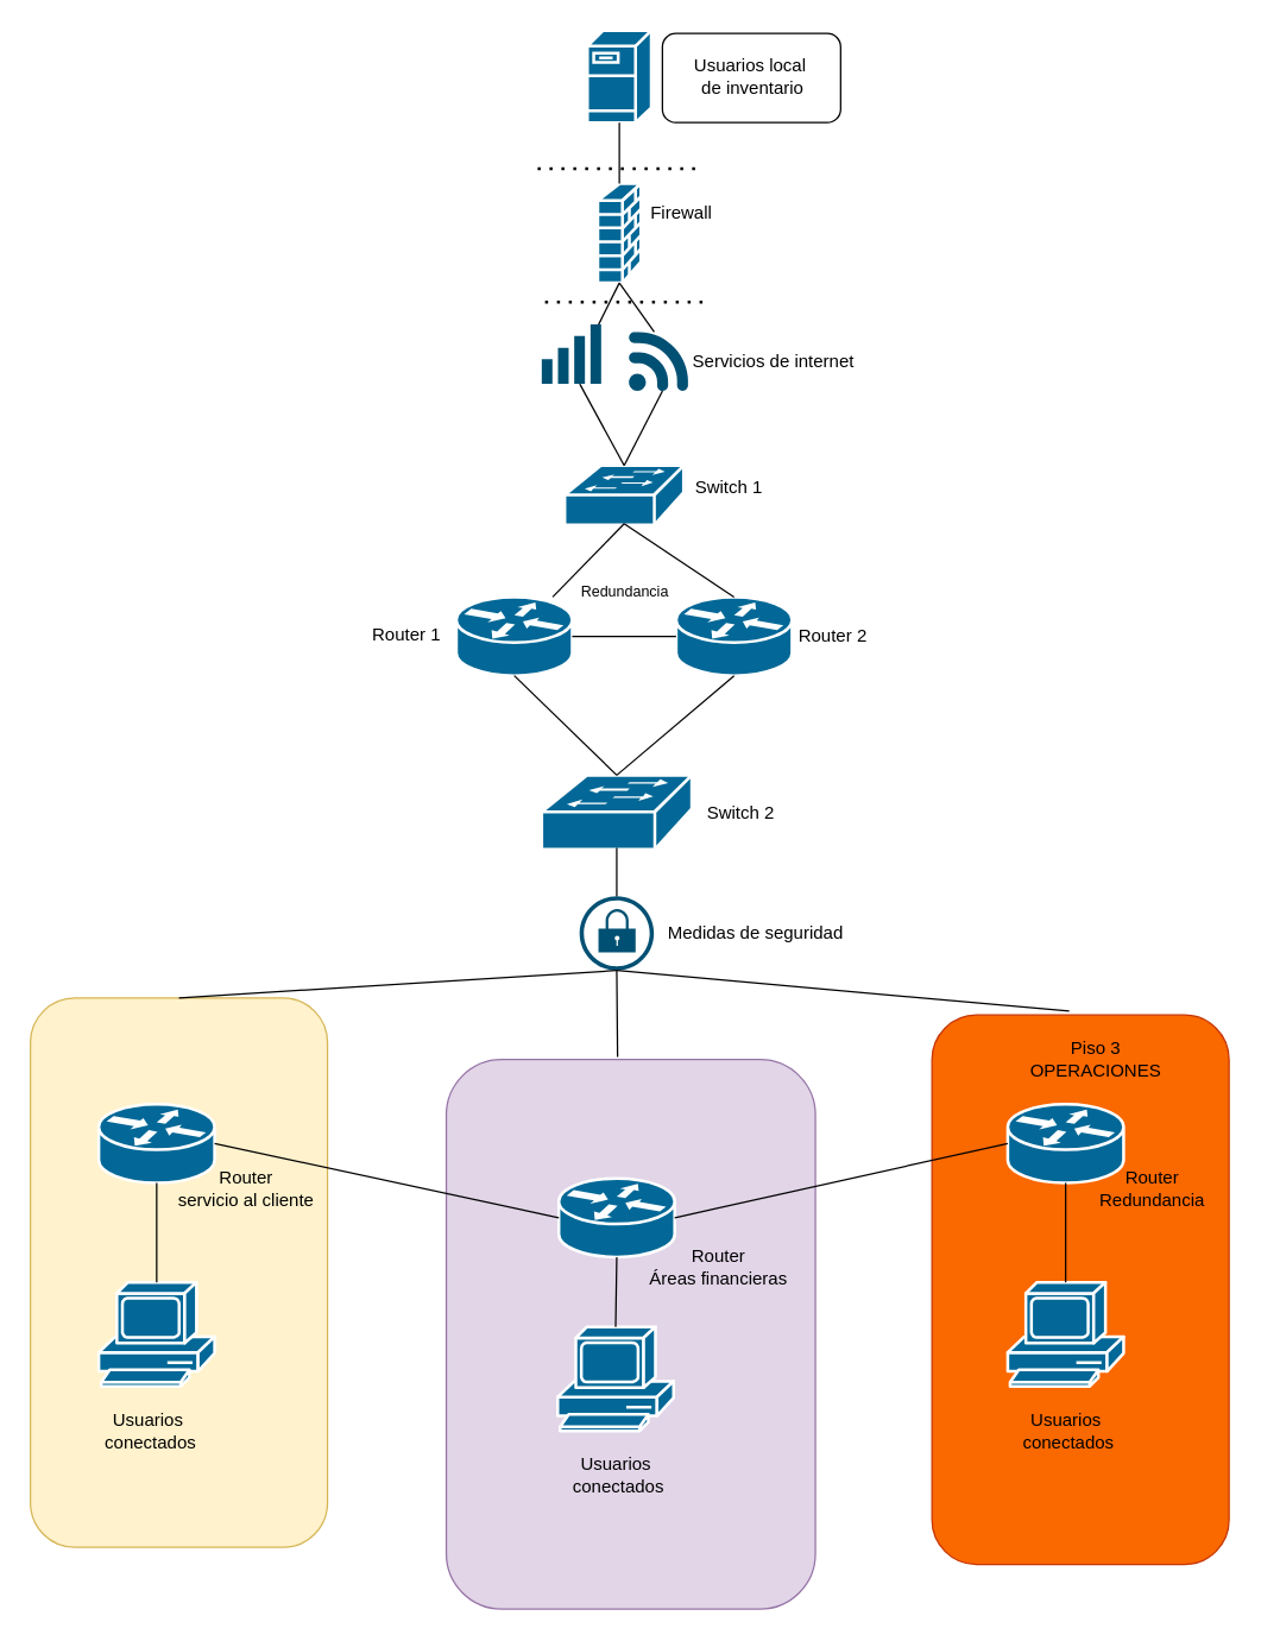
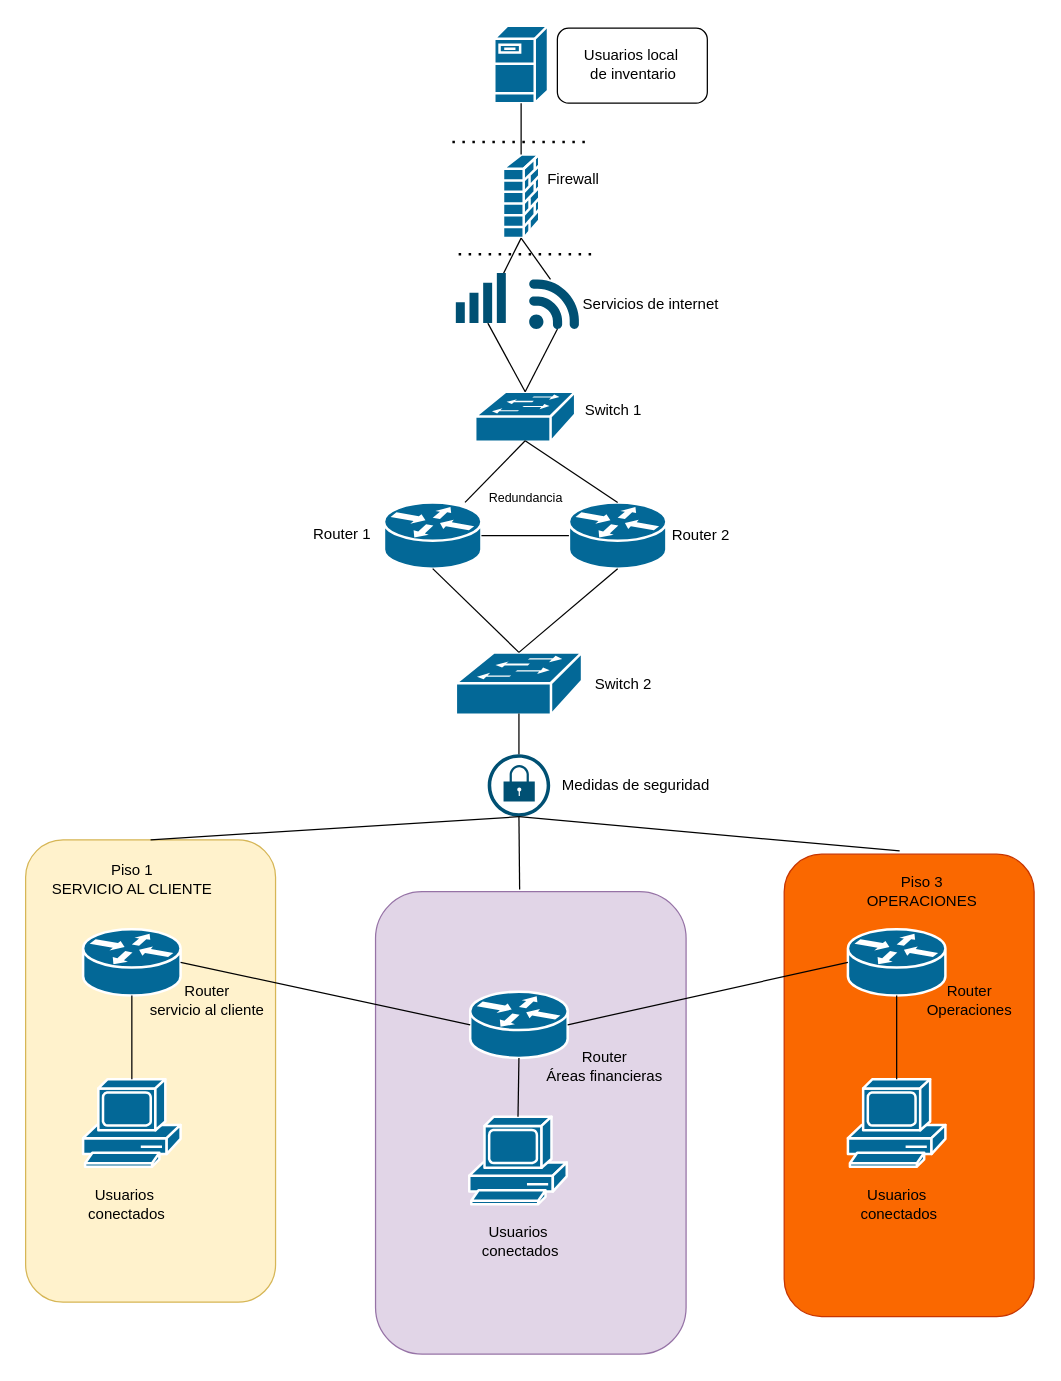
  <mxCell id="0" />
  <mxCell id="1" parent="0" />
  <mxCell id="2" value="" style="rounded=1;whiteSpace=wrap;html=1;fillColor=#fa6800;fontColor=#000000;strokeColor=#C73500;" vertex="1" parent="1"><mxGeometry x="627" y="683" width="200" height="370" as="geometry" /></mxCell>
  <mxCell id="3" value="" style="rounded=1;whiteSpace=wrap;html=1;fillColor=#e1d5e7;strokeColor=#9673a6;" vertex="1" parent="1"><mxGeometry x="300" y="713" width="248.5" height="370" as="geometry" /></mxCell>
  <mxCell id="4" value="" style="rounded=1;whiteSpace=wrap;html=1;fillColor=#fff2cc;strokeColor=#d6b656;" vertex="1" parent="1"><mxGeometry x="20" y="671.5" width="200" height="370" as="geometry" /></mxCell>
  <mxCell id="5" value="" style="rounded=1;whiteSpace=wrap;html=1;" vertex="1" parent="1"><mxGeometry x="445.5" y="22" width="120" height="60" as="geometry" /></mxCell>
  <mxCell id="6" value="" style="shape=mxgraph.cisco.servers.fileserver;sketch=0;html=1;pointerEvents=1;dashed=0;fillColor=#036897;strokeColor=#ffffff;strokeWidth=2;verticalLabelPosition=bottom;verticalAlign=top;align=center;outlineConnect=0;" vertex="1" parent="1"><mxGeometry x="395" y="20" width="43" height="62" as="geometry" /></mxCell>
  <mxCell id="7" value="Usuarios local&amp;nbsp;&lt;div&gt;de inventario&lt;/div&gt;" style="text;html=1;align=center;verticalAlign=middle;resizable=0;points=[];autosize=1;strokeColor=none;fillColor=none;" vertex="1" parent="1"><mxGeometry x="455.5" y="31" width="100" height="40" as="geometry" /></mxCell>
  <mxCell id="8" value="" style="shape=mxgraph.cisco.switches.workgroup_switch;sketch=0;html=1;pointerEvents=1;dashed=0;fillColor=#036897;strokeColor=#ffffff;strokeWidth=2;verticalLabelPosition=bottom;verticalAlign=top;align=center;outlineConnect=0;" vertex="1" parent="1"><mxGeometry x="379.75" y="313" width="80" height="40" as="geometry" /></mxCell>
  <mxCell id="9" value="" style="shape=mxgraph.cisco.security.firewall;sketch=0;html=1;pointerEvents=1;dashed=0;fillColor=#036897;strokeColor=#ffffff;strokeWidth=2;verticalLabelPosition=bottom;verticalAlign=top;align=center;outlineConnect=0;" vertex="1" parent="1"><mxGeometry x="402" y="123" width="29" height="67" as="geometry" /></mxCell>
  <mxCell id="10" value="Firewall" style="text;html=1;align=center;verticalAlign=middle;resizable=0;points=[];autosize=1;strokeColor=none;fillColor=none;" vertex="1" parent="1"><mxGeometry x="428" y="128" width="60" height="30" as="geometry" /></mxCell>
  <mxCell id="11" value="Switch 1" style="text;html=1;align=center;verticalAlign=middle;resizable=0;points=[];autosize=1;strokeColor=none;fillColor=none;" vertex="1" parent="1"><mxGeometry x="454.75" y="313" width="70" height="30" as="geometry" /></mxCell>
  <mxCell id="12" value="" style="shape=mxgraph.cisco.routers.router;sketch=0;html=1;pointerEvents=1;dashed=0;fillColor=#036897;strokeColor=#ffffff;strokeWidth=2;verticalLabelPosition=bottom;verticalAlign=top;align=center;outlineConnect=0;" vertex="1" parent="1"><mxGeometry x="454.75" y="401.5" width="78" height="53" as="geometry" /></mxCell>
  <mxCell id="13" value="" style="shape=mxgraph.cisco.routers.router;sketch=0;html=1;pointerEvents=1;dashed=0;fillColor=#036897;strokeColor=#ffffff;strokeWidth=2;verticalLabelPosition=bottom;verticalAlign=top;align=center;outlineConnect=0;" vertex="1" parent="1"><mxGeometry x="306.75" y="401.5" width="78" height="53" as="geometry" /></mxCell>
  <mxCell id="14" value="" style="endArrow=none;html=1;rounded=0;exitX=0.5;exitY=0;exitDx=0;exitDy=0;exitPerimeter=0;entryX=0.5;entryY=0.98;entryDx=0;entryDy=0;entryPerimeter=0;" edge="1" parent="1" source="12" target="8"><mxGeometry width="50" height="50" relative="1" as="geometry"><mxPoint x="414.75" y="411.5" as="sourcePoint" /><mxPoint x="464.75" y="361.5" as="targetPoint" /></mxGeometry></mxCell>
  <mxCell id="15" value="" style="endArrow=none;html=1;rounded=0;entryX=0.5;entryY=0.98;entryDx=0;entryDy=0;entryPerimeter=0;" edge="1" parent="1" source="13" target="8"><mxGeometry width="50" height="50" relative="1" as="geometry"><mxPoint x="264.75" y="451.5" as="sourcePoint" /><mxPoint x="314.75" y="401.5" as="targetPoint" /></mxGeometry></mxCell>
  <mxCell id="16" value="Router 1" style="text;html=1;align=center;verticalAlign=middle;resizable=0;points=[];autosize=1;strokeColor=none;fillColor=none;" vertex="1" parent="1"><mxGeometry x="238.25" y="411.5" width="70" height="30" as="geometry" /></mxCell>
  <mxCell id="17" value="Router 2" style="text;html=1;align=center;verticalAlign=middle;resizable=0;points=[];autosize=1;strokeColor=none;fillColor=none;" vertex="1" parent="1"><mxGeometry x="524.75" y="413" width="70" height="30" as="geometry" /></mxCell>
  <mxCell id="18" value="&lt;font style=&quot;font-size: 10px;&quot;&gt;Redundancia&lt;/font&gt;" style="text;html=1;align=center;verticalAlign=middle;resizable=0;points=[];autosize=1;strokeColor=none;fillColor=none;" vertex="1" parent="1"><mxGeometry x="379.75" y="383" width="80" height="30" as="geometry" /></mxCell>
  <mxCell id="19" value="" style="endArrow=none;html=1;rounded=0;entryX=0;entryY=0.5;entryDx=0;entryDy=0;entryPerimeter=0;exitX=1;exitY=0.5;exitDx=0;exitDy=0;exitPerimeter=0;" edge="1" parent="1" source="13" target="12"><mxGeometry width="50" height="50" relative="1" as="geometry"><mxPoint x="264.75" y="451.5" as="sourcePoint" /><mxPoint x="314.75" y="401.5" as="targetPoint" /></mxGeometry></mxCell>
  <mxCell id="20" value="" style="shape=mxgraph.cisco.switches.workgroup_switch;sketch=0;html=1;pointerEvents=1;dashed=0;fillColor=#036897;strokeColor=#ffffff;strokeWidth=2;verticalLabelPosition=bottom;verticalAlign=top;align=center;outlineConnect=0;" vertex="1" parent="1"><mxGeometry x="364.25" y="521.5" width="101" height="50" as="geometry" /></mxCell>
  <mxCell id="21" value="" style="endArrow=none;html=1;rounded=0;entryX=0.5;entryY=1;entryDx=0;entryDy=0;entryPerimeter=0;exitX=0.5;exitY=0;exitDx=0;exitDy=0;exitPerimeter=0;" edge="1" parent="1" source="20" target="12"><mxGeometry width="50" height="50" relative="1" as="geometry"><mxPoint x="264.75" y="541.5" as="sourcePoint" /><mxPoint x="314.75" y="491.5" as="targetPoint" /></mxGeometry></mxCell>
  <mxCell id="22" value="" style="endArrow=none;html=1;rounded=0;entryX=0.5;entryY=1;entryDx=0;entryDy=0;entryPerimeter=0;exitX=0.5;exitY=0;exitDx=0;exitDy=0;exitPerimeter=0;" edge="1" parent="1" source="20" target="13"><mxGeometry width="50" height="50" relative="1" as="geometry"><mxPoint x="274.75" y="601.5" as="sourcePoint" /><mxPoint x="324.75" y="551.5" as="targetPoint" /></mxGeometry></mxCell>
  <mxCell id="23" value="Switch 2" style="text;html=1;align=center;verticalAlign=middle;resizable=0;points=[];autosize=1;strokeColor=none;fillColor=none;" vertex="1" parent="1"><mxGeometry x="462.75" y="531.5" width="70" height="30" as="geometry" /></mxCell>
  <mxCell id="24" value="" style="points=[[0.005,0.09,0],[0.08,0,0],[0.76,0.25,0],[1,0.92,0],[0.91,0.995,0],[0.57,0.995,0],[0.045,0.955,0],[0.005,0.43,0]];verticalLabelPosition=bottom;sketch=0;html=1;verticalAlign=top;aspect=fixed;align=center;pointerEvents=1;shape=mxgraph.cisco19.3g_4g_indicator;fillColor=#005073;strokeColor=none;" vertex="1" parent="1"><mxGeometry x="422.75" y="223" width="40" height="40" as="geometry" /></mxCell>
  <mxCell id="25" value="" style="sketch=0;points=[[0.5,0,0],[1,0.5,0],[0.5,1,0],[0,0.5,0],[0.145,0.145,0],[0.856,0.145,0],[0.855,0.856,0],[0.145,0.855,0]];verticalLabelPosition=bottom;html=1;verticalAlign=top;aspect=fixed;align=center;pointerEvents=1;shape=mxgraph.cisco19.lock;fillColor=#005073;strokeColor=none;" vertex="1" parent="1"><mxGeometry x="389.75" y="603" width="50" height="50" as="geometry" /></mxCell>
  <mxCell id="26" value="" style="endArrow=none;dashed=1;html=1;dashPattern=1 3;strokeWidth=2;rounded=0;" edge="1" parent="1"><mxGeometry width="50" height="50" relative="1" as="geometry"><mxPoint x="361.5" y="113" as="sourcePoint" /><mxPoint x="471.5" y="113" as="targetPoint" /></mxGeometry></mxCell>
  <mxCell id="27" value="" style="endArrow=none;html=1;rounded=0;entryX=0.5;entryY=1;entryDx=0;entryDy=0;entryPerimeter=0;exitX=0.5;exitY=0;exitDx=0;exitDy=0;exitPerimeter=0;" edge="1" parent="1" source="9" target="6"><mxGeometry width="50" height="50" relative="1" as="geometry"><mxPoint x="370" y="233" as="sourcePoint" /><mxPoint x="420" y="183" as="targetPoint" /></mxGeometry></mxCell>
  <mxCell id="28" value="Servicios de internet" style="text;html=1;align=center;verticalAlign=middle;resizable=0;points=[];autosize=1;strokeColor=none;fillColor=none;" vertex="1" parent="1"><mxGeometry x="454.75" y="228" width="130" height="30" as="geometry" /></mxCell>
  <mxCell id="29" value="" style="endArrow=none;dashed=1;html=1;dashPattern=1 3;strokeWidth=2;rounded=0;" edge="1" parent="1"><mxGeometry width="50" height="50" relative="1" as="geometry"><mxPoint x="366.5" y="203" as="sourcePoint" /><mxPoint x="476.5" y="203" as="targetPoint" /></mxGeometry></mxCell>
  <mxCell id="30" value="" style="endArrow=none;html=1;rounded=0;entryX=0.5;entryY=1;entryDx=0;entryDy=0;entryPerimeter=0;" edge="1" parent="1" target="9"><mxGeometry width="50" height="50" relative="1" as="geometry"><mxPoint x="440" y="223" as="sourcePoint" /><mxPoint x="320" y="223" as="targetPoint" /></mxGeometry></mxCell>
  <mxCell id="31" value="" style="endArrow=none;html=1;rounded=0;exitX=0.5;exitY=1;exitDx=0;exitDy=0;exitPerimeter=0;entryX=0.894;entryY=0.125;entryDx=0;entryDy=0;entryPerimeter=0;" edge="1" parent="1" source="9" target="34"><mxGeometry width="50" height="50" relative="1" as="geometry"><mxPoint x="330" y="240" as="sourcePoint" /><mxPoint x="390" y="223" as="targetPoint" /></mxGeometry></mxCell>
  <mxCell id="32" value="" style="endArrow=none;html=1;rounded=0;entryX=0.57;entryY=0.995;entryDx=0;entryDy=0;entryPerimeter=0;exitX=0.5;exitY=0;exitDx=0;exitDy=0;exitPerimeter=0;" edge="1" parent="1" source="8" target="24"><mxGeometry width="50" height="50" relative="1" as="geometry"><mxPoint x="370" y="313" as="sourcePoint" /><mxPoint x="420" y="263" as="targetPoint" /></mxGeometry></mxCell>
  <mxCell id="33" value="" style="endArrow=none;html=1;rounded=0;entryX=0.64;entryY=1;entryDx=0;entryDy=0;entryPerimeter=0;exitX=0.5;exitY=0;exitDx=0;exitDy=0;exitPerimeter=0;" edge="1" parent="1" source="8" target="34"><mxGeometry width="50" height="50" relative="1" as="geometry"><mxPoint x="370" y="313" as="sourcePoint" /><mxPoint x="396.8" y="252.8" as="targetPoint" /></mxGeometry></mxCell>
  <mxCell id="34" value="" style="points=[[0,0.58,0],[0.09,0.58,0],[0.36,0.39,0],[0.64,0.195,0],[0.91,0,0],[1,0,0],[1,0.25,0],[1,0.5,0],[1,0.75,0],[1,1,0],[0,1,0],[0.09,1,0],[0.36,1,0],[0.64,1,0],[0.91,1,0],[0,0.79,0]];verticalLabelPosition=bottom;sketch=0;html=1;verticalAlign=top;aspect=fixed;align=center;pointerEvents=1;shape=mxgraph.cisco19.wifi_indicator;fillColor=#005073;strokeColor=none;" vertex="1" parent="1"><mxGeometry x="364.25" y="218" width="40" height="40" as="geometry" /></mxCell>
  <mxCell id="35" value="Medidas de seguridad" style="text;html=1;align=center;verticalAlign=middle;resizable=0;points=[];autosize=1;strokeColor=none;fillColor=none;" vertex="1" parent="1"><mxGeometry x="438" y="613" width="140" height="30" as="geometry" /></mxCell>
  <mxCell id="36" value="" style="endArrow=none;html=1;rounded=0;entryX=0.5;entryY=0.98;entryDx=0;entryDy=0;entryPerimeter=0;exitX=0.5;exitY=0;exitDx=0;exitDy=0;exitPerimeter=0;" edge="1" parent="1" source="25" target="20"><mxGeometry width="50" height="50" relative="1" as="geometry"><mxPoint x="370" y="643" as="sourcePoint" /><mxPoint x="420" y="593" as="targetPoint" /></mxGeometry></mxCell>
+ <mxCell id="37" value="Piso 1&lt;div&gt;SERVICIO AL CLIENTE&lt;/div&gt;" style="text;html=1;align=center;verticalAlign=middle;resizable=0;points=[];autosize=1;strokeColor=none;fillColor=none;" vertex="1" parent="1"><mxGeometry x="30" y="683" width="150" height="40" as="geometry" /></mxCell>
  <mxCell id="38" value="Piso 3&lt;div&gt;OPERACIONES&lt;/div&gt;" style="text;html=1;align=center;verticalAlign=middle;resizable=0;points=[];autosize=1;strokeColor=none;fillColor=none;" vertex="1" parent="1"><mxGeometry x="682" y="693" width="110" height="40" as="geometry" /></mxCell>
  <mxCell id="39" value="" style="shape=mxgraph.cisco.routers.router;sketch=0;html=1;pointerEvents=1;dashed=0;fillColor=#036897;strokeColor=#ffffff;strokeWidth=2;verticalLabelPosition=bottom;verticalAlign=top;align=center;outlineConnect=0;" vertex="1" parent="1"><mxGeometry x="66" y="743" width="78" height="53" as="geometry" /></mxCell>
  <mxCell id="40" value="" style="shape=mxgraph.cisco.routers.router;sketch=0;html=1;pointerEvents=1;dashed=0;fillColor=#036897;strokeColor=#ffffff;strokeWidth=2;verticalLabelPosition=bottom;verticalAlign=top;align=center;outlineConnect=0;" vertex="1" parent="1"><mxGeometry x="678" y="743" width="78" height="53" as="geometry" /></mxCell>
  <mxCell id="41" value="" style="shape=mxgraph.cisco.routers.router;sketch=0;html=1;pointerEvents=1;dashed=0;fillColor=#036897;strokeColor=#ffffff;strokeWidth=2;verticalLabelPosition=bottom;verticalAlign=top;align=center;outlineConnect=0;" vertex="1" parent="1"><mxGeometry x="375.75" y="793" width="78" height="53" as="geometry" /></mxCell>
  <mxCell id="42" value="" style="endArrow=none;html=1;rounded=0;entryX=0.5;entryY=1;entryDx=0;entryDy=0;entryPerimeter=0;exitX=0.464;exitY=-0.005;exitDx=0;exitDy=0;exitPerimeter=0;" edge="1" parent="1" source="3" target="25"><mxGeometry width="50" height="50" relative="1" as="geometry"><mxPoint x="280" y="593" as="sourcePoint" /><mxPoint x="420" y="683" as="targetPoint" /></mxGeometry></mxCell>
  <mxCell id="43" value="" style="endArrow=none;html=1;rounded=0;entryX=0.5;entryY=1;entryDx=0;entryDy=0;entryPerimeter=0;exitX=0.462;exitY=-0.007;exitDx=0;exitDy=0;exitPerimeter=0;" edge="1" parent="1" source="2" target="25"><mxGeometry width="50" height="50" relative="1" as="geometry"><mxPoint x="670" y="553" as="sourcePoint" /><mxPoint x="616" y="656" as="targetPoint" /></mxGeometry></mxCell>
  <mxCell id="44" value="" style="endArrow=none;html=1;rounded=0;entryX=0.5;entryY=1;entryDx=0;entryDy=0;entryPerimeter=0;exitX=0.5;exitY=0;exitDx=0;exitDy=0;" edge="1" parent="1" source="4" target="25"><mxGeometry width="50" height="50" relative="1" as="geometry"><mxPoint x="104" y="653" as="sourcePoint" /><mxPoint x="413.75" y="633" as="targetPoint" /></mxGeometry></mxCell>
  <mxCell id="45" value="" style="shape=mxgraph.cisco.computers_and_peripherals.pc;sketch=0;html=1;pointerEvents=1;dashed=0;fillColor=#036897;strokeColor=#ffffff;strokeWidth=2;verticalLabelPosition=bottom;verticalAlign=top;align=center;outlineConnect=0;" vertex="1" parent="1"><mxGeometry x="66" y="863" width="78" height="70" as="geometry" /></mxCell>
  <mxCell id="46" value="" style="shape=mxgraph.cisco.computers_and_peripherals.pc;sketch=0;html=1;pointerEvents=1;dashed=0;fillColor=#036897;strokeColor=#ffffff;strokeWidth=2;verticalLabelPosition=bottom;verticalAlign=top;align=center;outlineConnect=0;" vertex="1" parent="1"><mxGeometry x="678" y="863" width="78" height="70" as="geometry" /></mxCell>
  <mxCell id="47" value="" style="shape=mxgraph.cisco.computers_and_peripherals.pc;sketch=0;html=1;pointerEvents=1;dashed=0;fillColor=#036897;strokeColor=#ffffff;strokeWidth=2;verticalLabelPosition=bottom;verticalAlign=top;align=center;outlineConnect=0;" vertex="1" parent="1"><mxGeometry x="375" y="893" width="78" height="70" as="geometry" /></mxCell>
  <mxCell id="48" value="" style="endArrow=none;html=1;rounded=0;entryX=0.5;entryY=1;entryDx=0;entryDy=0;entryPerimeter=0;exitX=0.5;exitY=0;exitDx=0;exitDy=0;exitPerimeter=0;" edge="1" parent="1" source="47" target="41"><mxGeometry width="50" height="50" relative="1" as="geometry"><mxPoint x="378.25" y="950" as="sourcePoint" /><mxPoint x="428.25" y="900" as="targetPoint" /></mxGeometry></mxCell>
  <mxCell id="49" value="" style="endArrow=none;html=1;rounded=0;entryX=0.5;entryY=1;entryDx=0;entryDy=0;entryPerimeter=0;exitX=0.5;exitY=0;exitDx=0;exitDy=0;exitPerimeter=0;" edge="1" parent="1" source="45" target="39"><mxGeometry width="50" height="50" relative="1" as="geometry"><mxPoint x="164" y="890" as="sourcePoint" /><mxPoint x="214" y="840" as="targetPoint" /></mxGeometry></mxCell>
  <mxCell id="50" value="" style="endArrow=none;html=1;rounded=0;entryX=0.5;entryY=1;entryDx=0;entryDy=0;entryPerimeter=0;exitX=0.5;exitY=0;exitDx=0;exitDy=0;exitPerimeter=0;" edge="1" parent="1" source="46" target="40"><mxGeometry width="50" height="50" relative="1" as="geometry"><mxPoint x="656.75" y="883" as="sourcePoint" /><mxPoint x="706.75" y="833" as="targetPoint" /></mxGeometry></mxCell>
  <mxCell id="51" value="" style="endArrow=none;html=1;rounded=0;entryX=0;entryY=0.5;entryDx=0;entryDy=0;entryPerimeter=0;exitX=1;exitY=0.5;exitDx=0;exitDy=0;exitPerimeter=0;" edge="1" parent="1" source="41" target="40"><mxGeometry width="50" height="50" relative="1" as="geometry"><mxPoint x="510" y="840" as="sourcePoint" /><mxPoint x="430" y="793" as="targetPoint" /></mxGeometry></mxCell>
  <mxCell id="52" value="" style="endArrow=none;html=1;rounded=0;entryX=0;entryY=0.5;entryDx=0;entryDy=0;entryPerimeter=0;exitX=1;exitY=0.5;exitDx=0;exitDy=0;exitPerimeter=0;" edge="1" parent="1" source="39" target="41"><mxGeometry width="50" height="50" relative="1" as="geometry"><mxPoint x="230" y="863" as="sourcePoint" /><mxPoint x="280" y="813" as="targetPoint" /></mxGeometry></mxCell>
  <mxCell id="53" value="Router&lt;div&gt;servicio al cliente&lt;/div&gt;" style="text;html=1;align=center;verticalAlign=middle;resizable=0;points=[];autosize=1;strokeColor=none;fillColor=none;" vertex="1" parent="1"><mxGeometry x="110" y="780" width="110" height="40" as="geometry" /></mxCell>
  <mxCell id="54" value="Router&lt;div&gt;Áreas financieras&lt;/div&gt;" style="text;html=1;align=center;verticalAlign=middle;resizable=0;points=[];autosize=1;strokeColor=none;fillColor=none;" vertex="1" parent="1"><mxGeometry x="422.75" y="833" width="120" height="40" as="geometry" /></mxCell>
- <mxCell id="55" value="Router&lt;div&gt;Redundancia&lt;/div&gt;" style="text;html=1;align=center;verticalAlign=middle;resizable=0;points=[];autosize=1;strokeColor=none;fillColor=none;" vertex="1" parent="1"><mxGeometry x="730" y="780" width="90" height="40" as="geometry" /></mxCell>
+ <mxCell id="55" value="Router&lt;div&gt;Operaciones&lt;/div&gt;" style="text;html=1;align=center;verticalAlign=middle;resizable=0;points=[];autosize=1;strokeColor=none;fillColor=none;" vertex="1" parent="1"><mxGeometry x="730" y="780" width="90" height="40" as="geometry" /></mxCell>
  <mxCell id="56" value="Usuarios&lt;div&gt;&amp;nbsp;conectados&lt;/div&gt;" style="text;html=1;align=center;verticalAlign=middle;resizable=0;points=[];autosize=1;strokeColor=none;fillColor=none;" vertex="1" parent="1"><mxGeometry x="54" y="943" width="90" height="40" as="geometry" /></mxCell>
  <mxCell id="57" value="Usuarios&lt;div&gt;&amp;nbsp;conectados&lt;/div&gt;" style="text;html=1;align=center;verticalAlign=middle;resizable=0;points=[];autosize=1;strokeColor=none;fillColor=none;" vertex="1" parent="1"><mxGeometry x="672" y="943" width="90" height="40" as="geometry" /></mxCell>
  <mxCell id="58" value="Usuarios&lt;div&gt;&amp;nbsp;conectados&lt;/div&gt;" style="text;html=1;align=center;verticalAlign=middle;resizable=0;points=[];autosize=1;strokeColor=none;fillColor=none;" vertex="1" parent="1"><mxGeometry x="369" y="973" width="90" height="40" as="geometry" /></mxCell>
